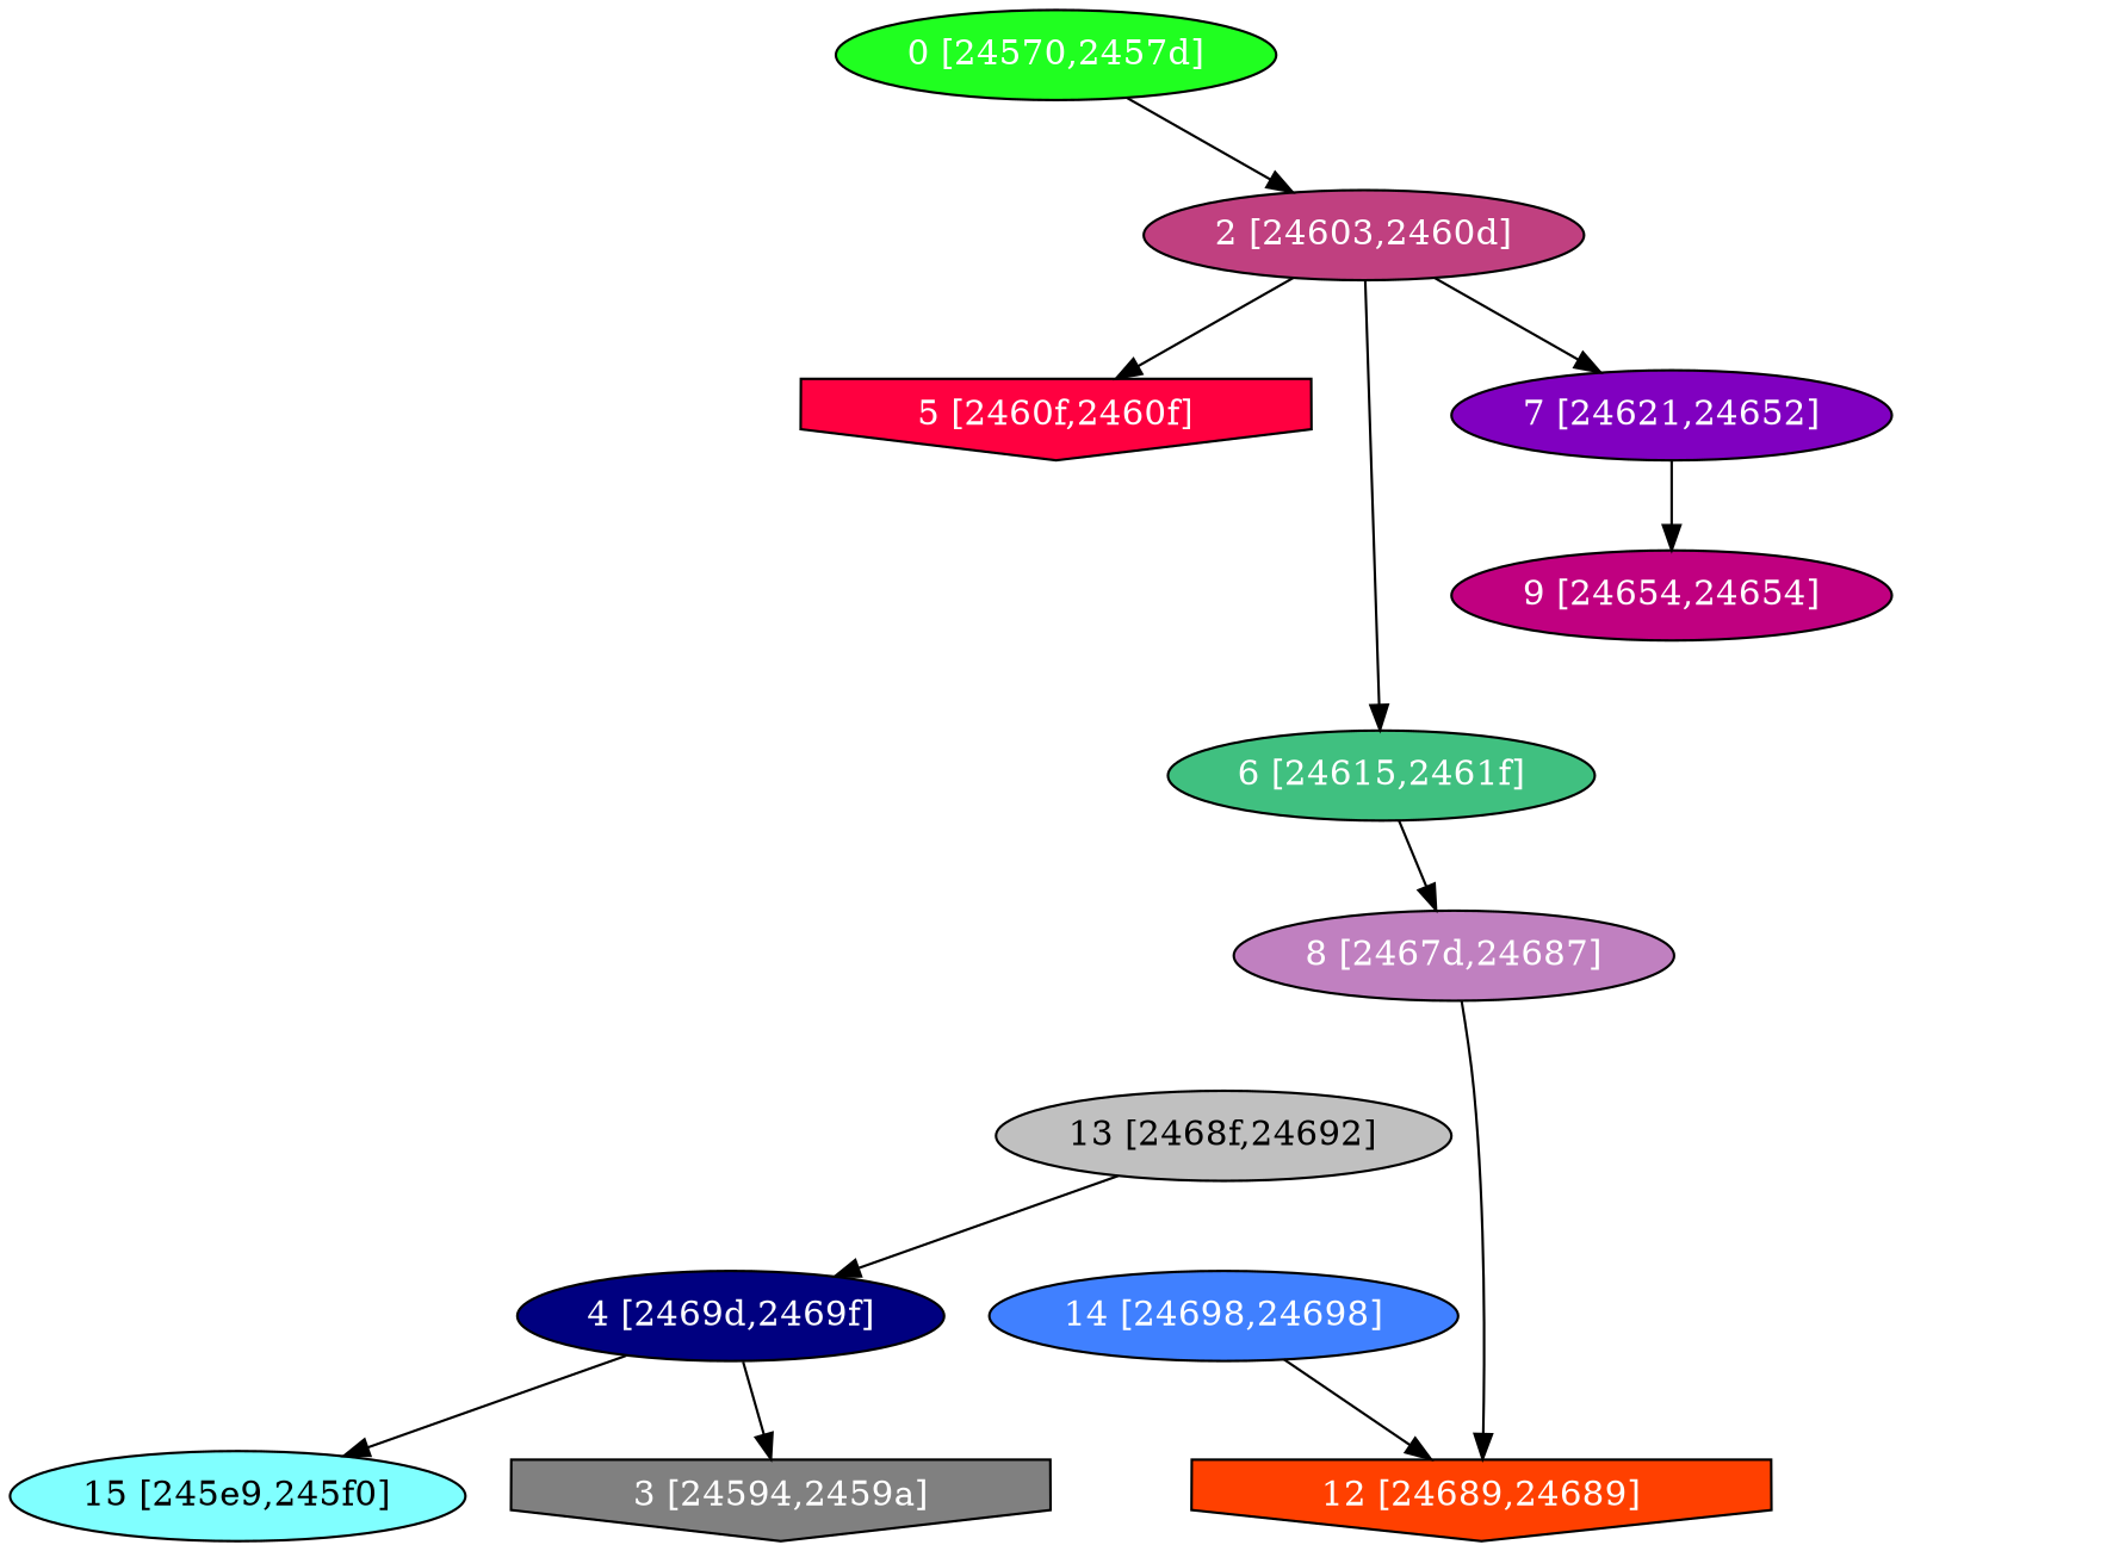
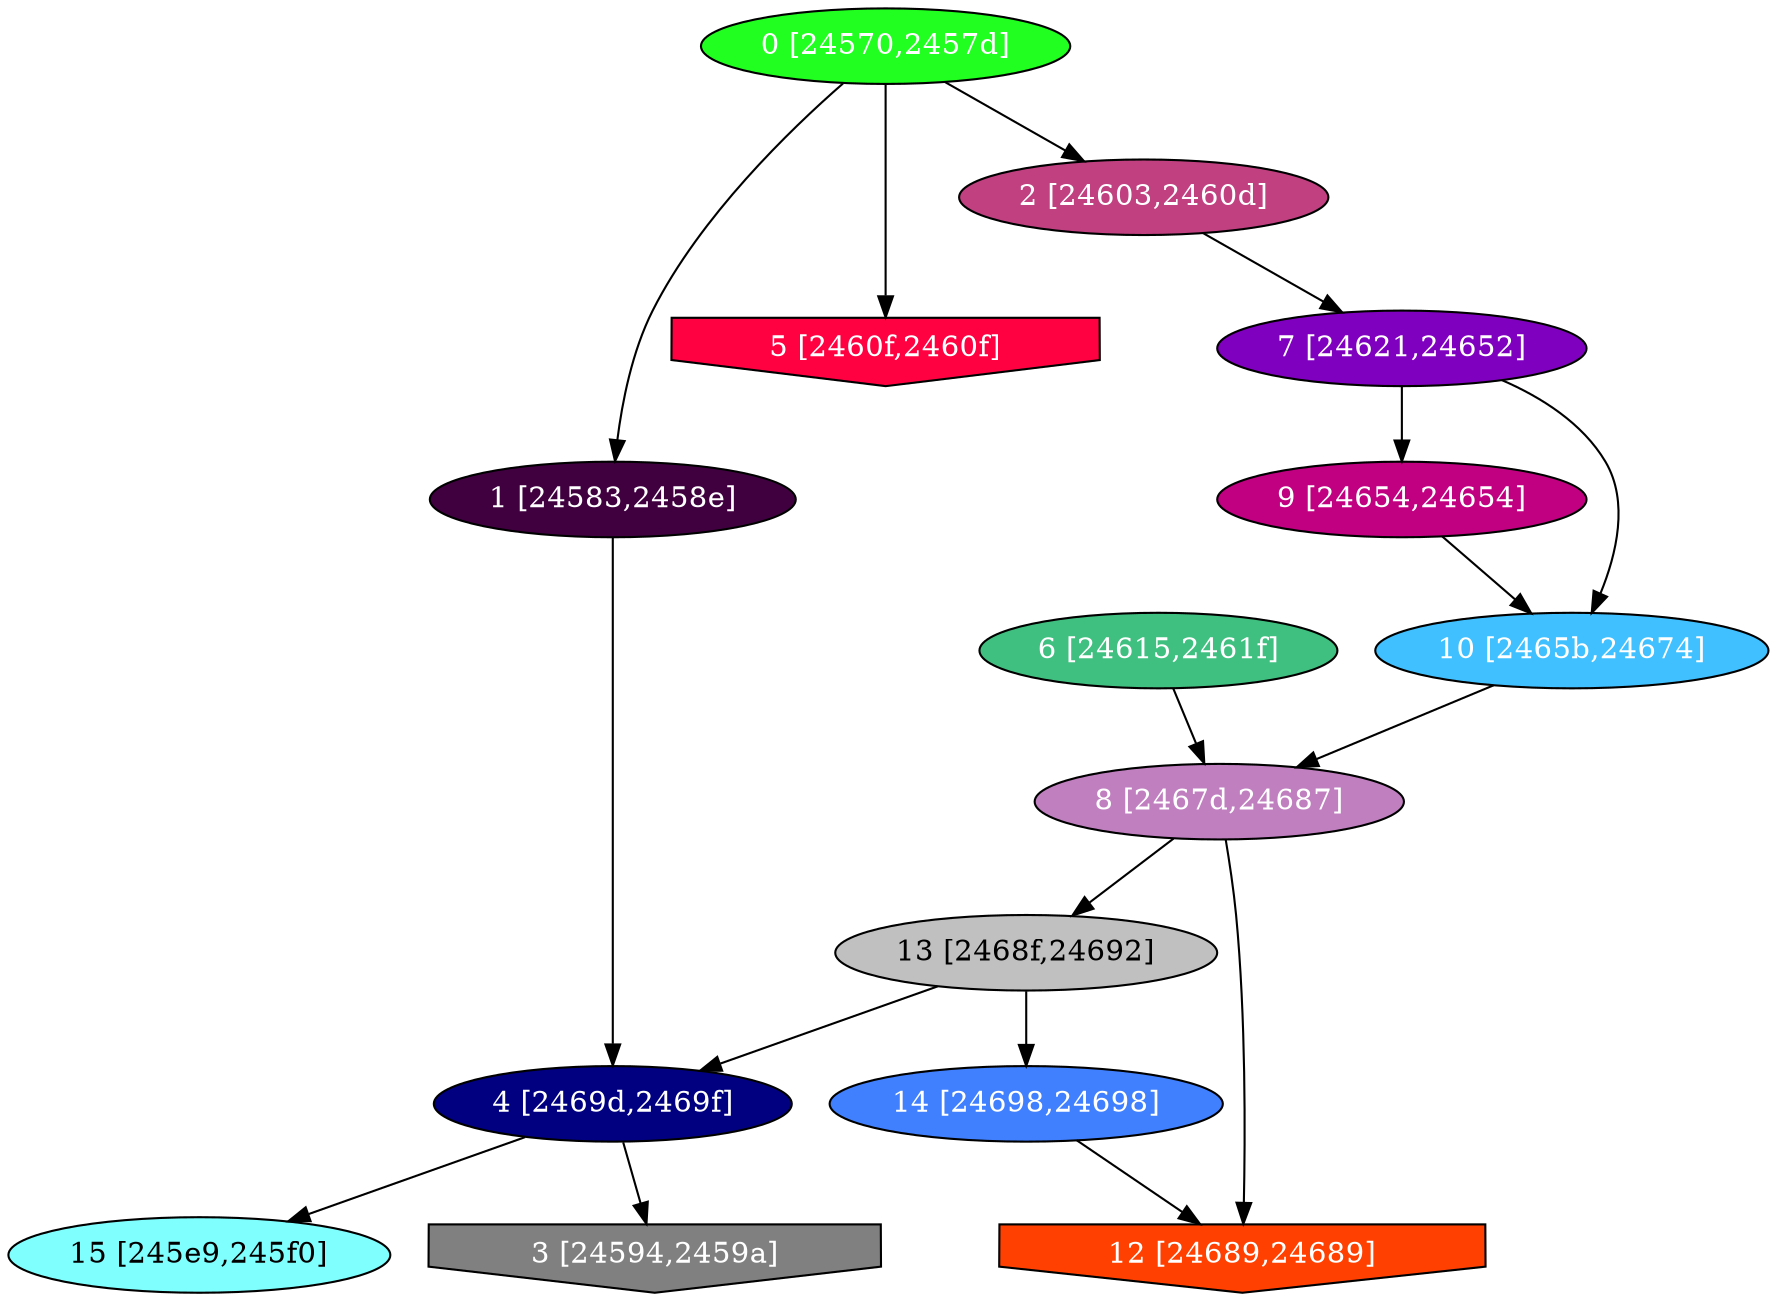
  digraph {
    node [fontcolor="#ffffff" shape=oval style=filled]
    n1 [fillcolor="#20FF20" label="0 [24570,2457d]"]
+   n2 [fillcolor="#400040" label="1 [24583,2458e]"]
    n3 [fillcolor="#C04080" label="2 [24603,2460d]"]
    n4 [fillcolor="#000080" label="4 [2469d,2469f]"]
    n5 [fillcolor="#FF0040" label="5 [2460f,2460f]" shape=invhouse]
    n6 [fillcolor="#40C080" label="6 [24615,2461f]"]
    n7 [fillcolor="#8000C0" label="7 [24621,24652]"]
    n8 [fillcolor="#808080" label="3 [24594,2459a]" shape=invhouse]
    n9 [fillcolor="#80FFFF" fontcolor="#000000" label="15 [245e9,245f0]"]
    n10 [fillcolor="#C080C0" label="8 [2467d,24687]"]
    n11 [fillcolor="#C00080" label="9 [24654,24654]"]
+   n12 [fillcolor="#40C0FF" label="10 [2465b,24674]"]
    n13 [fillcolor="#FF4000" label="12 [24689,24689]" shape=invhouse]
    n14 [fillcolor="#C0C0C0" fontcolor="#000000" label="13 [2468f,24692]"]
    n15 [fillcolor="#4080FF" label="14 [24698,24698]"]
+   n1 -> n2
    n1 -> n3
-   n3 -> n5
-   n3 -> n6
+   n2 -> n4
+   n1 -> n5
    n3 -> n7
    n4 -> n8
    n4 -> n9
    n6 -> n10
    n7 -> n11
+   n7 -> n12
    n10 -> n13
+   n10 -> n14
+   n11 -> n12
+   n12 -> n10
    n14 -> n4
+   n14 -> n15
    n15 -> n13
  }
